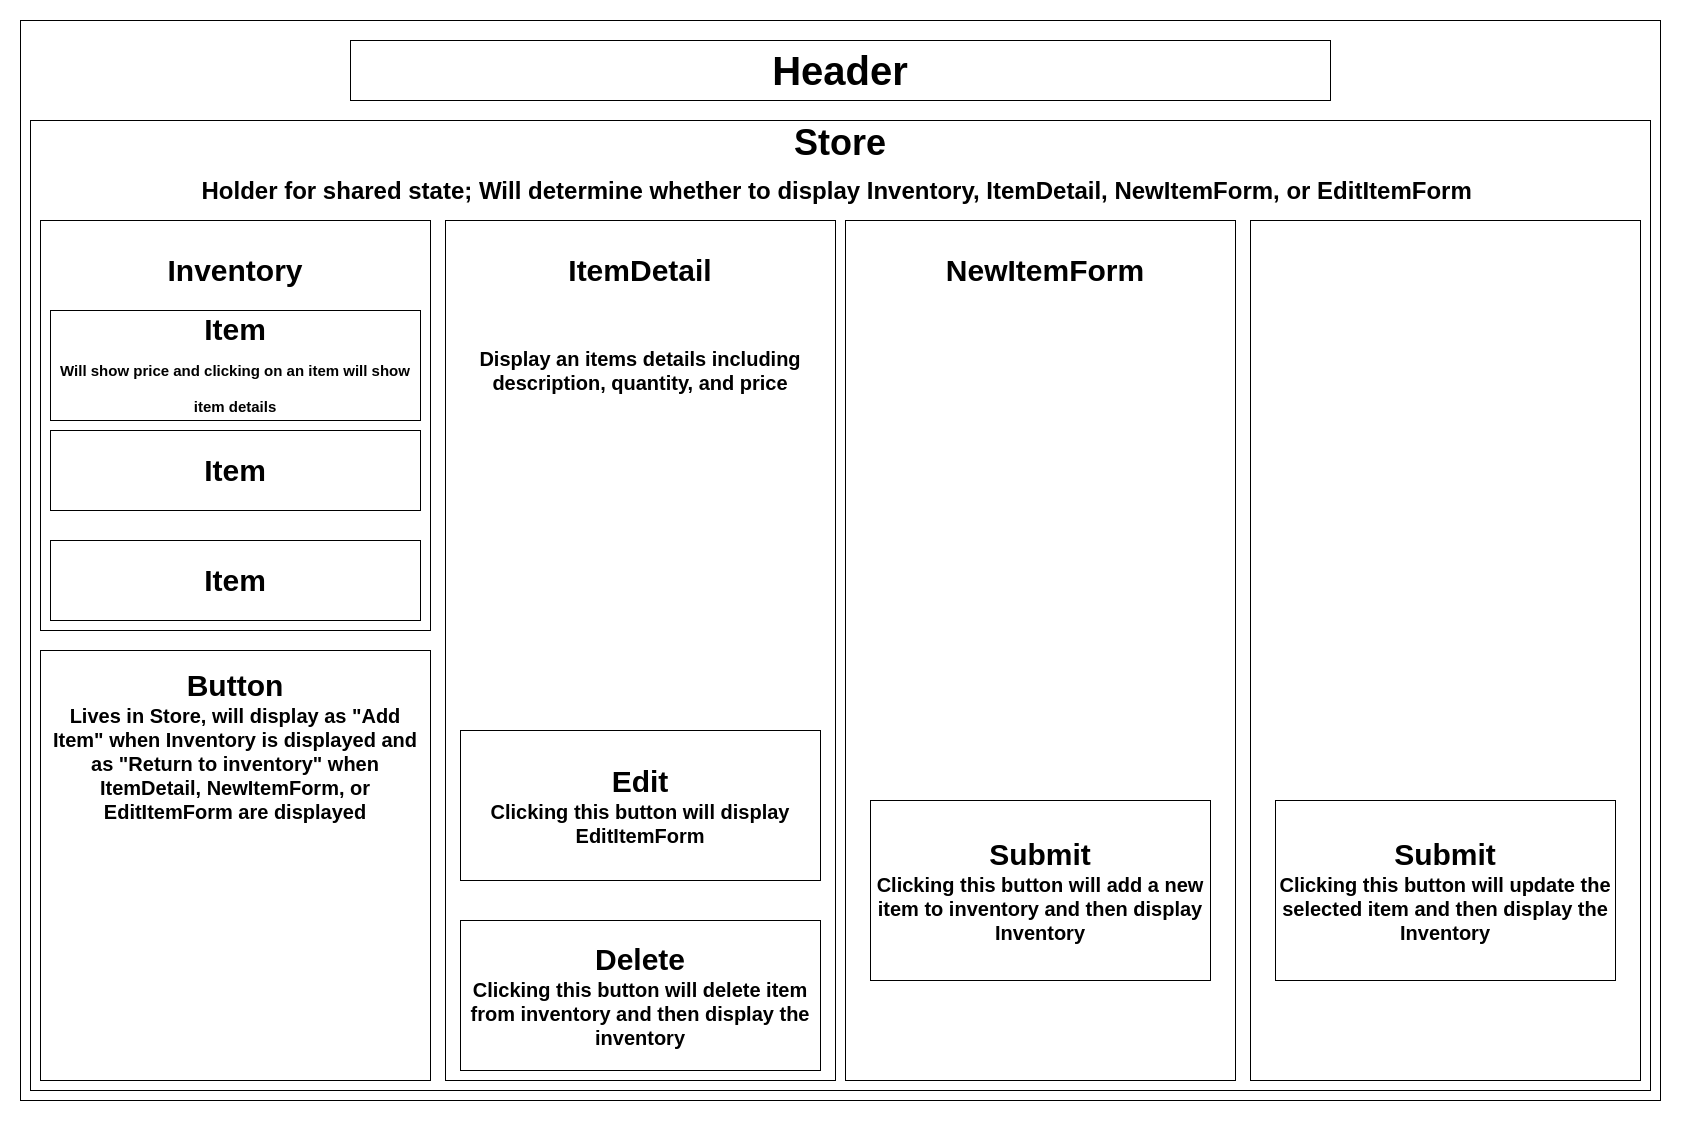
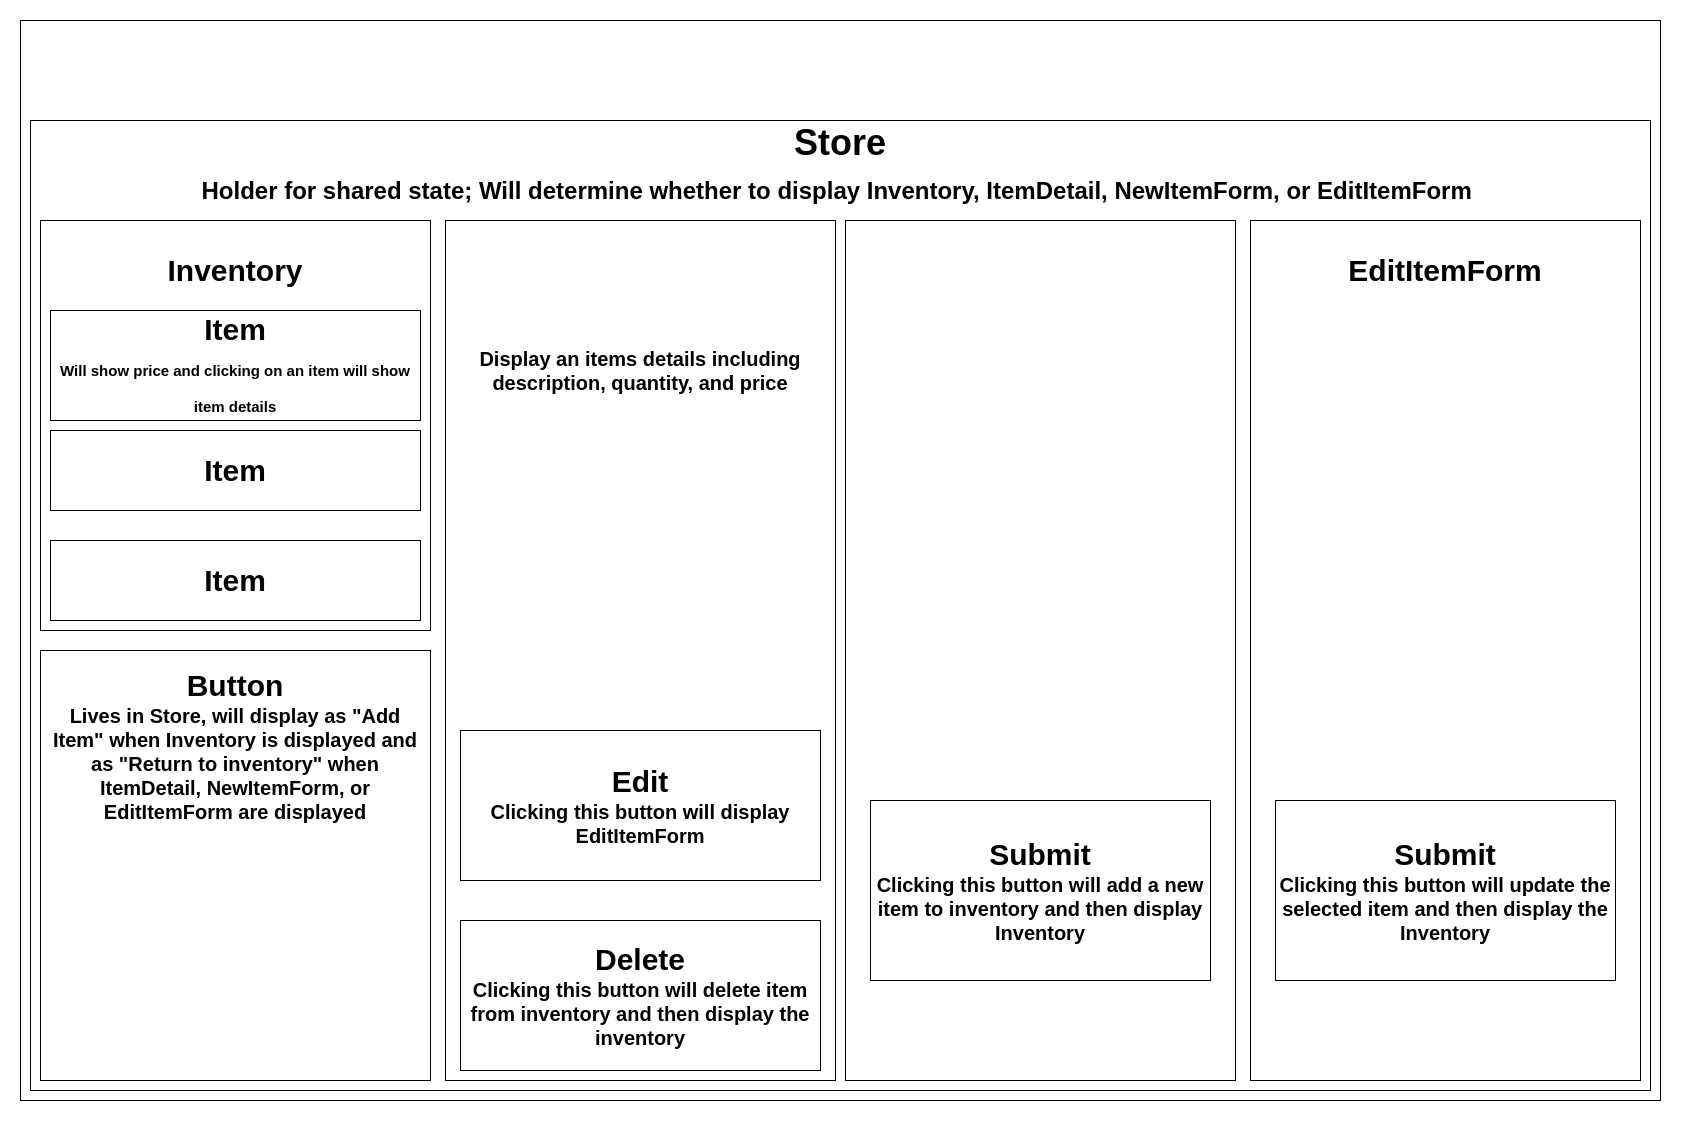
  <mxCell id="0" />
  <mxCell id="1" parent="0" />
  <mxCell id="2" value="" style="rounded=0;whiteSpace=wrap;html=1;" vertex="1" parent="1"><mxGeometry x="20" y="20" width="1640" height="1080" as="geometry" /></mxCell>
  <mxCell id="3" value="" style="rounded=0;whiteSpace=wrap;html=1;" vertex="1" parent="1"><mxGeometry x="30" y="120" width="1620" height="970" as="geometry" /></mxCell>
  <mxCell id="4" value="Store&lt;font style=&quot;font-size: 24px;&quot;&gt;&lt;br&gt;Holder for shared state; Will determine whether to display Inventory, ItemDetail, NewItemForm, or EditItemForm&amp;nbsp;&lt;br&gt;&lt;/font&gt;" style="text;html=1;strokeColor=none;fillColor=none;align=center;verticalAlign=middle;whiteSpace=wrap;rounded=0;strokeWidth=1;fontSize=36;fontStyle=1;spacingTop=-12;" vertex="1" parent="1"><mxGeometry x="40" y="120" width="1600" height="100" as="geometry" /></mxCell>
  <mxCell id="5" value="" style="rounded=0;whiteSpace=wrap;html=1;" vertex="1" parent="1"><mxGeometry x="40" y="220" width="390" height="410" as="geometry" /></mxCell>
  <mxCell id="6" value="" style="rounded=0;whiteSpace=wrap;html=1;" vertex="1" parent="1"><mxGeometry x="445" y="220" width="390" height="860" as="geometry" /></mxCell>
- <mxCell id="7" value="&lt;font style=&quot;font-size: 40px;&quot;&gt;&lt;b&gt;Header&lt;/b&gt;&lt;/font&gt;" style="rounded=0;whiteSpace=wrap;html=1;" vertex="1" parent="1"><mxGeometry x="350" y="40" width="980" height="60" as="geometry" /></mxCell>
  <mxCell id="8" value="" style="rounded=0;whiteSpace=wrap;html=1;" vertex="1" parent="1"><mxGeometry x="1250" y="220" width="390" height="860" as="geometry" /></mxCell>
  <mxCell id="9" value="Inventory" style="text;html=1;strokeColor=none;fillColor=none;align=center;verticalAlign=middle;whiteSpace=wrap;rounded=0;fontSize=30;fontStyle=1" vertex="1" parent="1"><mxGeometry x="65" y="240" width="340" height="60" as="geometry" /></mxCell>
  <mxCell id="10" value="" style="rounded=0;whiteSpace=wrap;html=1;" vertex="1" parent="1"><mxGeometry x="845" y="220" width="390" height="860" as="geometry" /></mxCell>
- <mxCell id="11" value="NewItemForm" style="text;html=1;strokeColor=none;fillColor=none;align=center;verticalAlign=middle;whiteSpace=wrap;rounded=0;fontSize=30;fontStyle=1" vertex="1" parent="1"><mxGeometry x="875" y="240" width="340" height="60" as="geometry" /></mxCell>
- <mxCell id="12" value="ItemDetail" style="text;html=1;strokeColor=none;fillColor=none;align=center;verticalAlign=middle;whiteSpace=wrap;rounded=0;fontSize=30;fontStyle=1" vertex="1" parent="1"><mxGeometry x="470" y="240" width="340" height="60" as="geometry" /></mxCell>
+ <mxCell id="13" value="EditItemForm" style="text;html=1;strokeColor=none;fillColor=none;align=center;verticalAlign=middle;whiteSpace=wrap;rounded=0;fontSize=30;fontStyle=1" vertex="1" parent="1"><mxGeometry x="1275" y="240" width="340" height="60" as="geometry" /></mxCell>
  <mxCell id="14" value="Item&lt;br style=&quot;font-size: 29px;&quot;&gt;&lt;span style=&quot;font-size: 15px;&quot;&gt;Will show price and clicking on an item will show item details&lt;/span&gt;" style="rounded=0;whiteSpace=wrap;html=1;fontSize=30;fontStyle=1" vertex="1" parent="1"><mxGeometry x="50" y="310" width="370" height="110" as="geometry" /></mxCell>
  <mxCell id="15" value="Item" style="rounded=0;whiteSpace=wrap;html=1;fontSize=30;fontStyle=1" vertex="1" parent="1"><mxGeometry x="50" y="430" width="370" height="80" as="geometry" /></mxCell>
  <mxCell id="16" value="Item" style="rounded=0;whiteSpace=wrap;html=1;fontSize=30;fontStyle=1" vertex="1" parent="1"><mxGeometry x="50" y="540" width="370" height="80" as="geometry" /></mxCell>
  <mxCell id="17" value="" style="rounded=0;whiteSpace=wrap;html=1;" vertex="1" parent="1"><mxGeometry x="40" y="650" width="390" height="430" as="geometry" /></mxCell>
  <mxCell id="18" value="&lt;b style=&quot;&quot;&gt;&lt;font style=&quot;&quot;&gt;&lt;span style=&quot;font-size: 30px;&quot;&gt;Button&lt;/span&gt;&lt;br&gt;&lt;span style=&quot;font-size: 20px;&quot;&gt;Lives in Store, will display as &quot;Add Item&quot; when Inventory is displayed and as &quot;Return to inventory&quot; when ItemDetail, NewItemForm, or EditItemForm are displayed&lt;/span&gt;&lt;br&gt;&lt;/font&gt;&lt;/b&gt;" style="text;html=1;strokeColor=none;fillColor=none;align=center;verticalAlign=middle;whiteSpace=wrap;rounded=0;" vertex="1" parent="1"><mxGeometry x="50" y="660" width="370" height="170" as="geometry" /></mxCell>
  <mxCell id="19" value="&lt;font style=&quot;font-size: 20px;&quot;&gt;&lt;b&gt;Display an items details including description, quantity, and price&lt;/b&gt;&lt;/font&gt;" style="text;html=1;strokeColor=none;fillColor=none;align=center;verticalAlign=middle;whiteSpace=wrap;rounded=0;" vertex="1" parent="1"><mxGeometry x="470" y="320" width="340" height="100" as="geometry" /></mxCell>
  <mxCell id="20" value="&lt;b style=&quot;font-size: 30px;&quot;&gt;Edit&lt;br&gt;&lt;/b&gt;&lt;font style=&quot;font-size: 20px;&quot;&gt;&lt;b&gt;Clicking this button will display EditItemForm&lt;/b&gt;&lt;/font&gt;" style="rounded=0;whiteSpace=wrap;html=1;" vertex="1" parent="1"><mxGeometry x="460" y="730" width="360" height="150" as="geometry" /></mxCell>
  <mxCell id="21" value="&lt;font style=&quot;&quot;&gt;&lt;b style=&quot;&quot;&gt;&lt;span style=&quot;font-size: 30px;&quot;&gt;Delete&lt;br&gt;&lt;/span&gt;&lt;span style=&quot;font-size: 20px;&quot;&gt;Clicking this button will delete item from inventory and then display the inventory&lt;/span&gt;&lt;/b&gt;&lt;/font&gt;" style="rounded=0;whiteSpace=wrap;html=1;" vertex="1" parent="1"><mxGeometry x="460" y="920" width="360" height="150" as="geometry" /></mxCell>
  <mxCell id="22" value="&lt;b style=&quot;&quot;&gt;&lt;font style=&quot;font-size: 30px;&quot;&gt;Submit&lt;/font&gt;&lt;br&gt;&lt;span style=&quot;font-size: 20px;&quot;&gt;Clicking this button will add a new item to inventory and then display Inventory&lt;/span&gt;&lt;/b&gt;" style="rounded=0;whiteSpace=wrap;html=1;" vertex="1" parent="1"><mxGeometry x="870" y="800" width="340" height="180" as="geometry" /></mxCell>
  <mxCell id="23" value="&lt;b style=&quot;&quot;&gt;&lt;font style=&quot;font-size: 30px;&quot;&gt;Submit&lt;/font&gt;&lt;br&gt;&lt;span style=&quot;font-size: 20px;&quot;&gt;Clicking this button will update the selected item and then display the Inventory&lt;/span&gt;&lt;/b&gt;" style="rounded=0;whiteSpace=wrap;html=1;" vertex="1" parent="1"><mxGeometry x="1275" y="800" width="340" height="180" as="geometry" /></mxCell>
